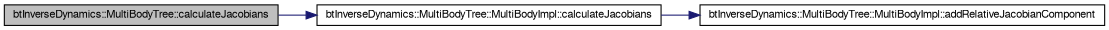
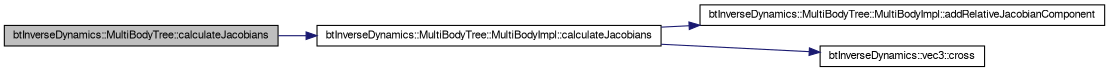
  digraph {
    rankdir=LR
    node [color=black fontname=FreeSans fontsize=10 shape=record]
    edge [color=midnightblue fontname=FreeSans fontsize=10 labelfontname=FreeSans labelfontsize=10 style=solid]
    n1 [fillcolor=grey75 fontcolor=black height=0.2 label="btInverseDynamics::MultiBodyTree::calculateJacobians" style=filled width=0.4]
    n2 [height=0.2 label="btInverseDynamics::MultiBodyTree::MultiBodyImpl::calculateJacobians" width=0.4]
    n3 [height=0.2 label="btInverseDynamics::MultiBodyTree::MultiBodyImpl::addRelativeJacobianComponent" width=0.4]
+   n4 [height=0.2 label="btInverseDynamics::vec3::cross" width=0.4]
    n1 -> n2
    n2 -> n3
+   n2 -> n4
  }
